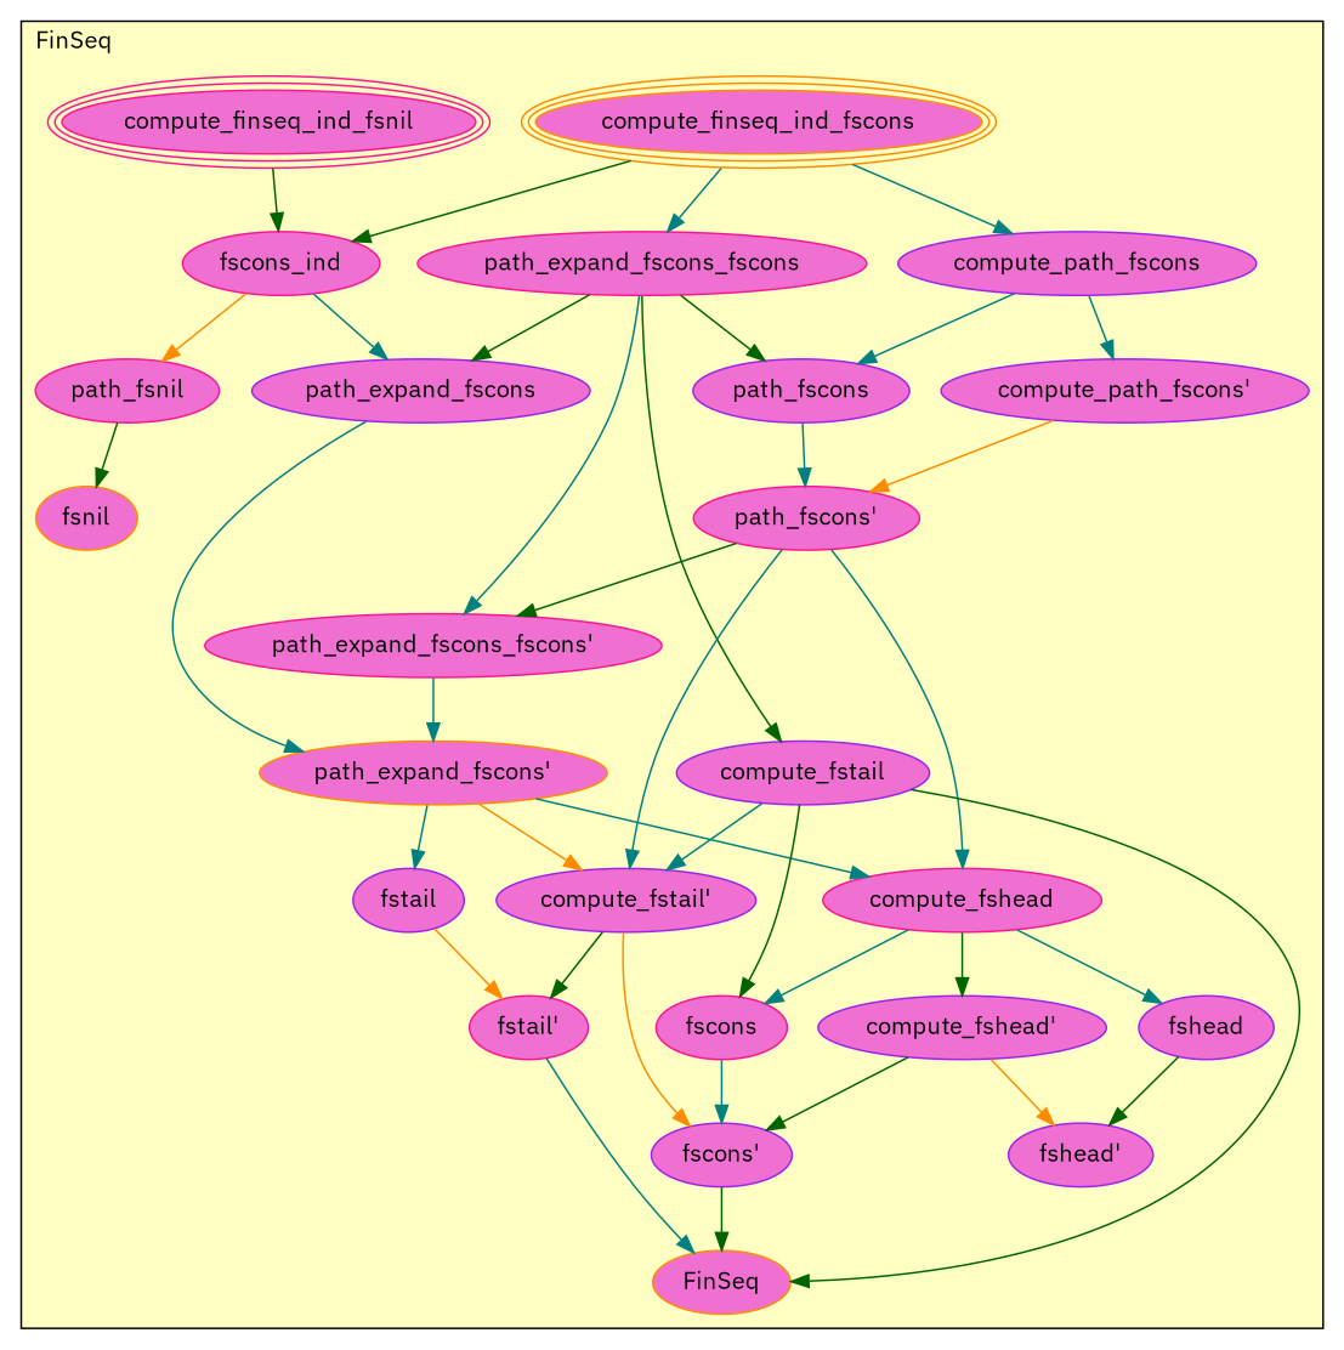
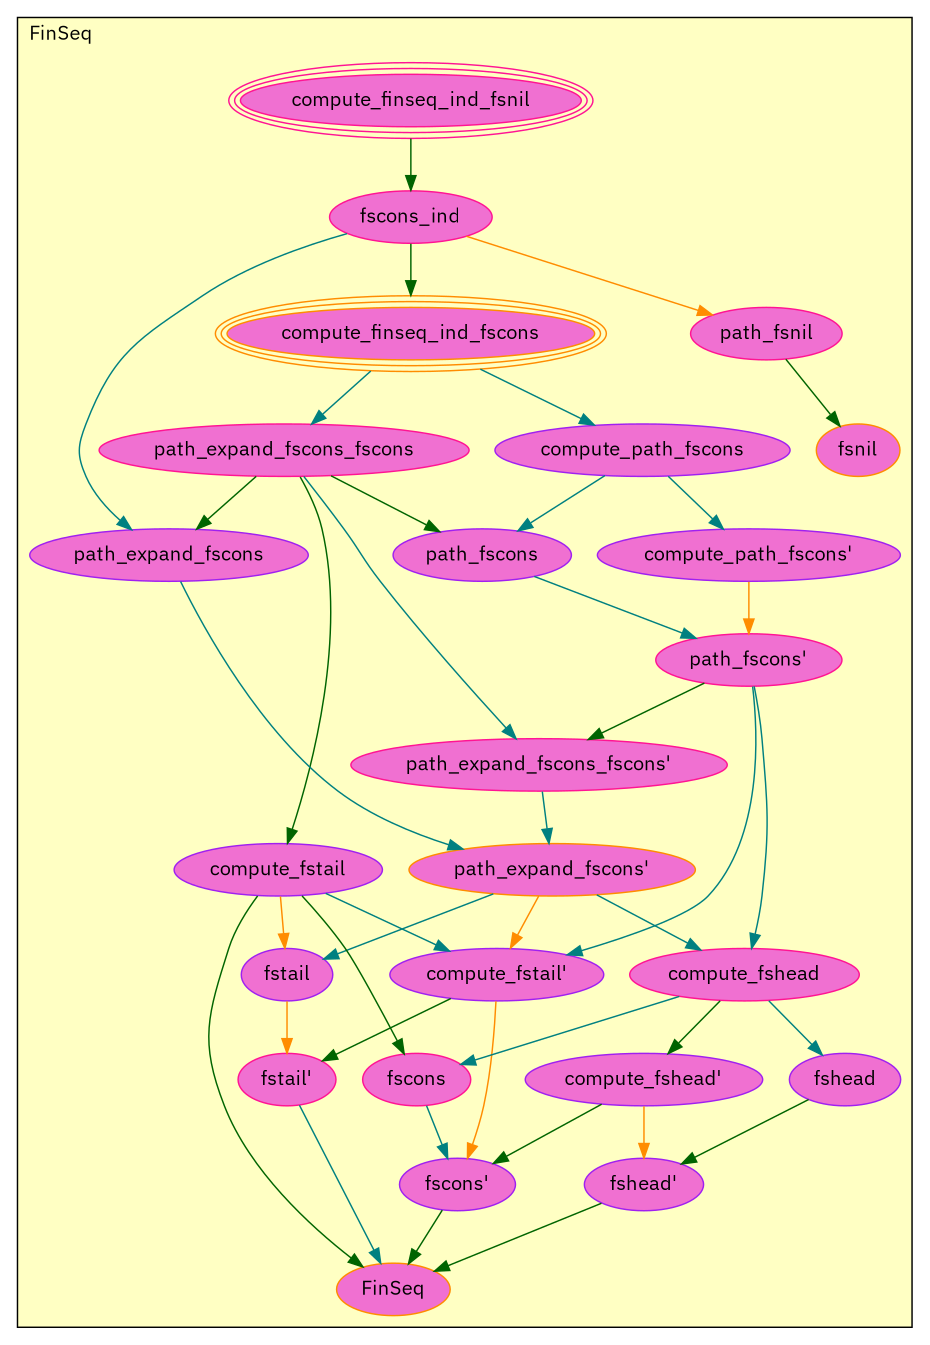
  digraph {
    fontname="IBM Plex Sans"
    node [color=purple fillcolor="#F070D1" fontname="IBM Plex Sans" style=filled]
    edge [color=teal fontname="IBM Plex Sans"]
    n1 [color=darkorange label=compute_finseq_ind_fscons peripheries=3]
    n2 [color=deeppink label=compute_finseq_ind_fsnil peripheries=3]
    n3 [color=deeppink label=fscons_ind]
    n4 [color=deeppink label=path_expand_fscons_fscons]
    n5 [color=deeppink label="path_expand_fscons_fscons'"]
    n6 [label=compute_path_fscons]
    n7 [label=path_fscons]
    n8 [label="compute_path_fscons'"]
    n9 [color=deeppink label="path_fscons'"]
    n10 [label=path_expand_fscons]
    n11 [color=darkorange label="path_expand_fscons'"]
    n12 [label=compute_fstail]
    n13 [label="compute_fstail'"]
    n14 [label=fstail]
    n15 [color=deeppink label="fstail'"]
    n16 [color=deeppink label=compute_fshead]
    n17 [label="compute_fshead'"]
    n18 [label=fshead]
    n19 [label="fshead'"]
    n20 [color=deeppink label=fscons]
    n21 [label="fscons'"]
    n22 [color=deeppink label=path_fsnil]
    n23 [color=darkorange label=fsnil]
    n24 [color=darkorange label=FinSeq]
    subgraph cluster_1 {
      fillcolor="#FFFFC3"
      label=FinSeq
      labeljust=l
      style=filled
      n1
      n2
      n3
      n4
      n5
      n6
      n7
      n8
      n9
      n10
      n11
      n12
      n13
      n14
      n15
      n16
      n17
      n18
      n19
      n20
      n21
      n22
      n23
      n24
    }
-   n1 -> n3 [color=darkgreen]
+   n3 -> n1 [color=darkgreen]
    n1 -> n4
    n1 -> n6
    n2 -> n3 [color=darkgreen]
    n3 -> n10
    n3 -> n22 [color=darkorange]
    n4 -> n5
    n4 -> n7 [color=darkgreen]
    n4 -> n10 [color=darkgreen]
    n4 -> n12 [color=darkgreen]
    n5 -> n11
    n6 -> n7
    n6 -> n8
    n7 -> n9
    n8 -> n9 [color=darkorange]
    n9 -> n5 [color=darkgreen]
    n9 -> n13
    n9 -> n16
    n10 -> n11
    n11 -> n13 [color=darkorange]
    n11 -> n14
    n11 -> n16
    n12 -> n13
+   n12 -> n14 [color=darkorange]
    n12 -> n20 [color=darkgreen]
    n12 -> n24 [color=darkgreen]
    n13 -> n15 [color=darkgreen]
    n13 -> n21 [color=darkorange]
    n14 -> n15 [color=darkorange]
    n15 -> n24
    n16 -> n17 [color=darkgreen]
    n16 -> n18
    n16 -> n20
    n17 -> n19 [color=darkorange]
    n17 -> n21 [color=darkgreen]
    n18 -> n19 [color=darkgreen]
+   n19 -> n24 [color=darkgreen]
    n20 -> n21
    n21 -> n24 [color=darkgreen]
    n22 -> n23 [color=darkgreen]
  }
